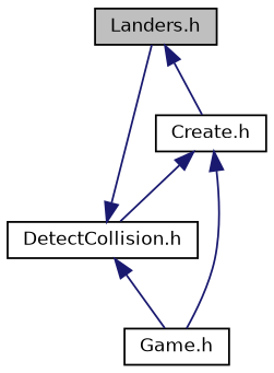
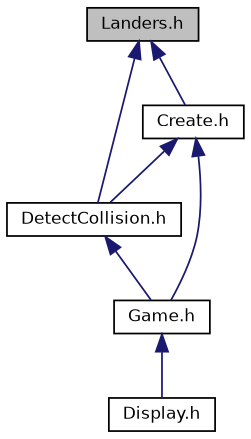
  digraph {
    node [color=black fillcolor=white fontname=Helvetica fontsize=10 shape=record style=filled]
    edge [color=midnightblue dir=back fontname=Helvetica fontsize=10 labelfontname=Helvetica labelfontsize=10 style=solid]
    n1 [fillcolor=grey75 fontcolor=black height=0.2 label="Landers.h" width=0.4]
    n2 [height=0.2 label="Create.h" width=0.4]
    n3 [height=0.2 label="DetectCollision.h" width=0.4]
    n4 [height=0.2 label="Game.h" width=0.4]
+   n5 [height=0.2 label="Display.h" width=0.4]
    n1 -> n2
-   n3 -> n1
+   n1 -> n3
    n2 -> n3
    n2 -> n4
    n3 -> n4
+   n4 -> n5
  }
